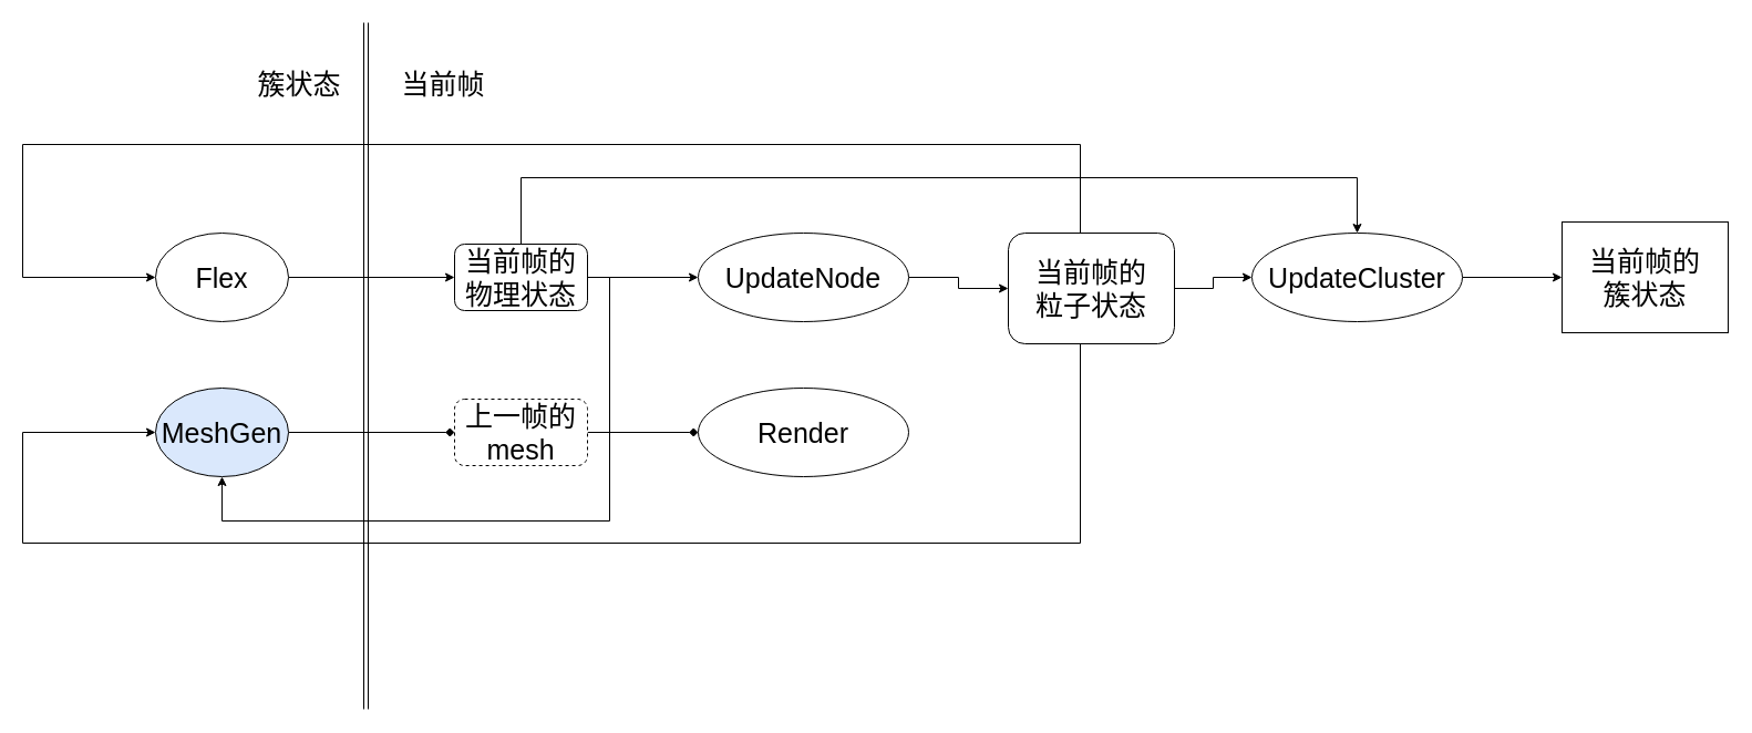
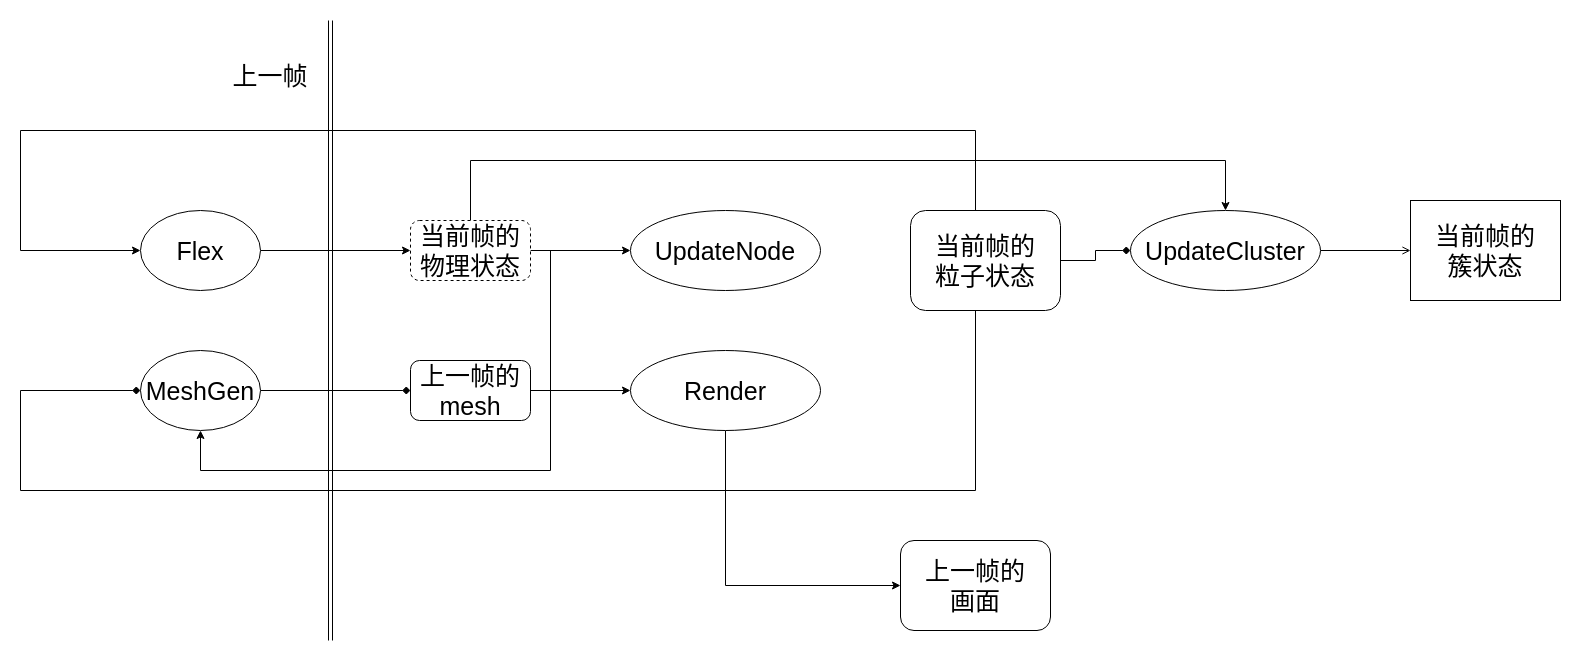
  <mxCell id="0" />
  <mxCell id="1" parent="0" />
  <mxCell id="2" style="edgeStyle=orthogonalEdgeStyle;rounded=0;orthogonalLoop=1;jettySize=auto;html=1;exitX=1;exitY=0.5;exitDx=0;exitDy=0;fontSize=25;entryX=0;entryY=0.5;entryDx=0;entryDy=0;" edge="1" parent="1" source="5" target="13"><mxGeometry relative="1" as="geometry"><mxPoint x="580" y="250" as="targetPoint" /></mxGeometry></mxCell>
  <mxCell id="3" style="edgeStyle=orthogonalEdgeStyle;rounded=0;orthogonalLoop=1;jettySize=auto;html=1;exitX=1;exitY=0.5;exitDx=0;exitDy=0;entryX=0.5;entryY=1;entryDx=0;entryDy=0;fontSize=25;" edge="1" parent="1" source="5" target="11"><mxGeometry relative="1" as="geometry"><Array as="points"><mxPoint x="550" y="250" /><mxPoint x="550" y="470" /><mxPoint x="200" y="470" /></Array></mxGeometry></mxCell>
  <mxCell id="4" style="edgeStyle=orthogonalEdgeStyle;rounded=0;orthogonalLoop=1;jettySize=auto;html=1;exitX=0.5;exitY=0;exitDx=0;exitDy=0;entryX=0.5;entryY=0;entryDx=0;entryDy=0;fontSize=25;" edge="1" parent="1" source="5" target="24"><mxGeometry relative="1" as="geometry"><Array as="points"><mxPoint x="470" y="160" /><mxPoint x="1225" y="160" /></Array></mxGeometry></mxCell>
- <mxCell id="5" value="&lt;span style=&quot;font-size: 25px&quot;&gt;当前帧的物理状态&lt;/span&gt;" style="rounded=1;whiteSpace=wrap;html=1;" vertex="1" parent="1"><mxGeometry x="410" y="220" width="120" height="60" as="geometry" /></mxCell>
+ <mxCell id="5" value="&lt;span style=&quot;font-size: 25px&quot;&gt;当前帧的物理状态&lt;/span&gt;" style="rounded=1;whiteSpace=wrap;html=1;dashed=1;" vertex="1" parent="1"><mxGeometry x="410" y="220" width="120" height="60" as="geometry" /></mxCell>
  <mxCell id="6" style="edgeStyle=orthogonalEdgeStyle;rounded=0;orthogonalLoop=1;jettySize=auto;html=1;exitX=1;exitY=0.5;exitDx=0;exitDy=0;entryX=0;entryY=0.5;entryDx=0;entryDy=0;fontSize=25;" edge="1" parent="1" source="7" target="5"><mxGeometry relative="1" as="geometry" /></mxCell>
  <mxCell id="7" value="Flex" style="ellipse;whiteSpace=wrap;html=1;fontSize=25;" vertex="1" parent="1"><mxGeometry x="140" y="210" width="120" height="80" as="geometry" /></mxCell>
- <mxCell id="8" value="" style="edgeStyle=orthogonalEdgeStyle;rounded=0;orthogonalLoop=1;jettySize=auto;html=1;fontSize=25;endArrow=diamond;" edge="1" parent="1" source="9" target="20"><mxGeometry relative="1" as="geometry" /></mxCell>
- <mxCell id="9" value="&lt;span style=&quot;font-size: 25px&quot;&gt;上一帧的mesh&lt;/span&gt;" style="rounded=1;whiteSpace=wrap;html=1;dashed=1;" vertex="1" parent="1"><mxGeometry x="410" y="360" width="120" height="60" as="geometry" /></mxCell>
+ <mxCell id="8" value="" style="edgeStyle=orthogonalEdgeStyle;rounded=0;orthogonalLoop=1;jettySize=auto;html=1;fontSize=25;" edge="1" parent="1" source="9" target="20"><mxGeometry relative="1" as="geometry" /></mxCell>
+ <mxCell id="9" value="&lt;span style=&quot;font-size: 25px&quot;&gt;上一帧的mesh&lt;/span&gt;" style="rounded=1;whiteSpace=wrap;html=1;" vertex="1" parent="1"><mxGeometry x="410" y="360" width="120" height="60" as="geometry" /></mxCell>
  <mxCell id="10" style="edgeStyle=orthogonalEdgeStyle;rounded=0;orthogonalLoop=1;jettySize=auto;html=1;exitX=1;exitY=0.5;exitDx=0;exitDy=0;entryX=0;entryY=0.5;entryDx=0;entryDy=0;fontSize=25;endArrow=diamond;" edge="1" parent="1" source="11" target="9"><mxGeometry relative="1" as="geometry" /></mxCell>
- <mxCell id="11" value="MeshGen" style="ellipse;whiteSpace=wrap;html=1;fontSize=25;fillColor=#dae8fc;" vertex="1" parent="1"><mxGeometry x="140" y="350" width="120" height="80" as="geometry" /></mxCell>
- <mxCell id="12" style="edgeStyle=orthogonalEdgeStyle;rounded=0;orthogonalLoop=1;jettySize=auto;html=1;exitX=1;exitY=0.5;exitDx=0;exitDy=0;entryX=0;entryY=0.5;entryDx=0;entryDy=0;fontSize=25;" edge="1" parent="1" source="13" target="18"><mxGeometry relative="1" as="geometry" /></mxCell>
+ <mxCell id="11" value="MeshGen" style="ellipse;whiteSpace=wrap;html=1;fontSize=25;" vertex="1" parent="1"><mxGeometry x="140" y="350" width="120" height="80" as="geometry" /></mxCell>
  <mxCell id="13" value="UpdateNode" style="ellipse;whiteSpace=wrap;html=1;fontSize=25;" vertex="1" parent="1"><mxGeometry x="630" y="210" width="190" height="80" as="geometry" /></mxCell>
  <mxCell id="14" value="当前帧的&lt;br&gt;簇状态" style="whiteSpace=wrap;html=1;fontSize=25;rounded=0;" vertex="1" parent="1"><mxGeometry x="1410" y="200" width="150" height="100" as="geometry" /></mxCell>
- <mxCell id="15" style="edgeStyle=orthogonalEdgeStyle;rounded=0;orthogonalLoop=1;jettySize=auto;html=1;exitX=0.5;exitY=1;exitDx=0;exitDy=0;entryX=0;entryY=0.5;entryDx=0;entryDy=0;fontSize=25;" edge="1" parent="1" source="18" target="11"><mxGeometry relative="1" as="geometry"><Array as="points"><mxPoint x="975" y="490" /><mxPoint x="20" y="490" /><mxPoint x="20" y="390" /></Array></mxGeometry></mxCell>
+ <mxCell id="15" style="edgeStyle=orthogonalEdgeStyle;rounded=0;orthogonalLoop=1;jettySize=auto;html=1;exitX=0.5;exitY=1;exitDx=0;exitDy=0;entryX=0;entryY=0.5;entryDx=0;entryDy=0;fontSize=25;endArrow=diamond;" edge="1" parent="1" source="18" target="11"><mxGeometry relative="1" as="geometry"><Array as="points"><mxPoint x="975" y="490" /><mxPoint x="20" y="490" /><mxPoint x="20" y="390" /></Array></mxGeometry></mxCell>
  <mxCell id="16" style="edgeStyle=orthogonalEdgeStyle;rounded=0;orthogonalLoop=1;jettySize=auto;html=1;exitX=0.5;exitY=0;exitDx=0;exitDy=0;entryX=0;entryY=0.5;entryDx=0;entryDy=0;fontSize=25;" edge="1" parent="1" source="18" target="7"><mxGeometry relative="1" as="geometry"><Array as="points"><mxPoint x="975" y="130" /><mxPoint x="20" y="130" /><mxPoint x="20" y="250" /></Array></mxGeometry></mxCell>
- <mxCell id="17" style="edgeStyle=orthogonalEdgeStyle;rounded=0;orthogonalLoop=1;jettySize=auto;html=1;exitX=1;exitY=0.5;exitDx=0;exitDy=0;entryX=0;entryY=0.5;entryDx=0;entryDy=0;fontSize=25;" edge="1" parent="1" source="18" target="24"><mxGeometry relative="1" as="geometry" /></mxCell>
+ <mxCell id="17" style="edgeStyle=orthogonalEdgeStyle;rounded=0;orthogonalLoop=1;jettySize=auto;html=1;exitX=1;exitY=0.5;exitDx=0;exitDy=0;entryX=0;entryY=0.5;entryDx=0;entryDy=0;fontSize=25;endArrow=diamond;" edge="1" parent="1" source="18" target="24"><mxGeometry relative="1" as="geometry" /></mxCell>
  <mxCell id="18" value="当前帧的&lt;br&gt;粒子状态" style="rounded=1;whiteSpace=wrap;html=1;fontSize=25;" vertex="1" parent="1"><mxGeometry x="910" y="210" width="150" height="100" as="geometry" /></mxCell>
+ <mxCell id="19" style="edgeStyle=orthogonalEdgeStyle;rounded=0;orthogonalLoop=1;jettySize=auto;html=1;exitX=0.5;exitY=1;exitDx=0;exitDy=0;entryX=0;entryY=0.5;entryDx=0;entryDy=0;fontSize=25;" edge="1" parent="1" source="20" target="21"><mxGeometry relative="1" as="geometry" /></mxCell>
  <mxCell id="20" value="&lt;font style=&quot;font-size: 25px&quot;&gt;Render&lt;/font&gt;" style="ellipse;whiteSpace=wrap;html=1;rounded=1;" vertex="1" parent="1"><mxGeometry x="630" y="350" width="190" height="80" as="geometry" /></mxCell>
+ <mxCell id="21" value="上一帧的&lt;br&gt;画面" style="rounded=1;whiteSpace=wrap;html=1;fontSize=25;" vertex="1" parent="1"><mxGeometry x="900" y="540" width="150" height="90" as="geometry" /></mxCell>
  <mxCell id="22" value="" style="shape=link;html=1;rounded=0;fontSize=25;edgeStyle=orthogonalEdgeStyle;" edge="1" parent="1"><mxGeometry width="100" relative="1" as="geometry"><mxPoint x="330" y="20" as="sourcePoint" /><mxPoint x="330" y="640" as="targetPoint" /></mxGeometry></mxCell>
- <mxCell id="23" style="edgeStyle=orthogonalEdgeStyle;rounded=0;orthogonalLoop=1;jettySize=auto;html=1;exitX=1;exitY=0.5;exitDx=0;exitDy=0;entryX=0;entryY=0.5;entryDx=0;entryDy=0;fontSize=25;" edge="1" parent="1" source="24" target="14"><mxGeometry relative="1" as="geometry" /></mxCell>
+ <mxCell id="23" style="edgeStyle=orthogonalEdgeStyle;rounded=0;orthogonalLoop=1;jettySize=auto;html=1;exitX=1;exitY=0.5;exitDx=0;exitDy=0;entryX=0;entryY=0.5;entryDx=0;entryDy=0;fontSize=25;endArrow=open;" edge="1" parent="1" source="24" target="14"><mxGeometry relative="1" as="geometry" /></mxCell>
  <mxCell id="24" value="UpdateCluster" style="ellipse;whiteSpace=wrap;html=1;fontSize=25;" vertex="1" parent="1"><mxGeometry x="1130" y="210" width="190" height="80" as="geometry" /></mxCell>
- <mxCell id="25" value="簇状态" style="text;html=1;strokeColor=none;fillColor=none;align=center;verticalAlign=middle;whiteSpace=wrap;rounded=0;fontSize=25;" vertex="1" parent="1"><mxGeometry x="220" y="60" width="100" height="30" as="geometry" /></mxCell>
- <mxCell id="26" value="当前帧" style="text;html=1;strokeColor=none;fillColor=none;align=center;verticalAlign=middle;whiteSpace=wrap;rounded=0;fontSize=25;" vertex="1" parent="1"><mxGeometry x="350" y="60" width="100" height="30" as="geometry" /></mxCell>
+ <mxCell id="25" value="上一帧" style="text;html=1;strokeColor=none;fillColor=none;align=center;verticalAlign=middle;whiteSpace=wrap;rounded=0;fontSize=25;" vertex="1" parent="1"><mxGeometry x="220" y="60" width="100" height="30" as="geometry" /></mxCell>
